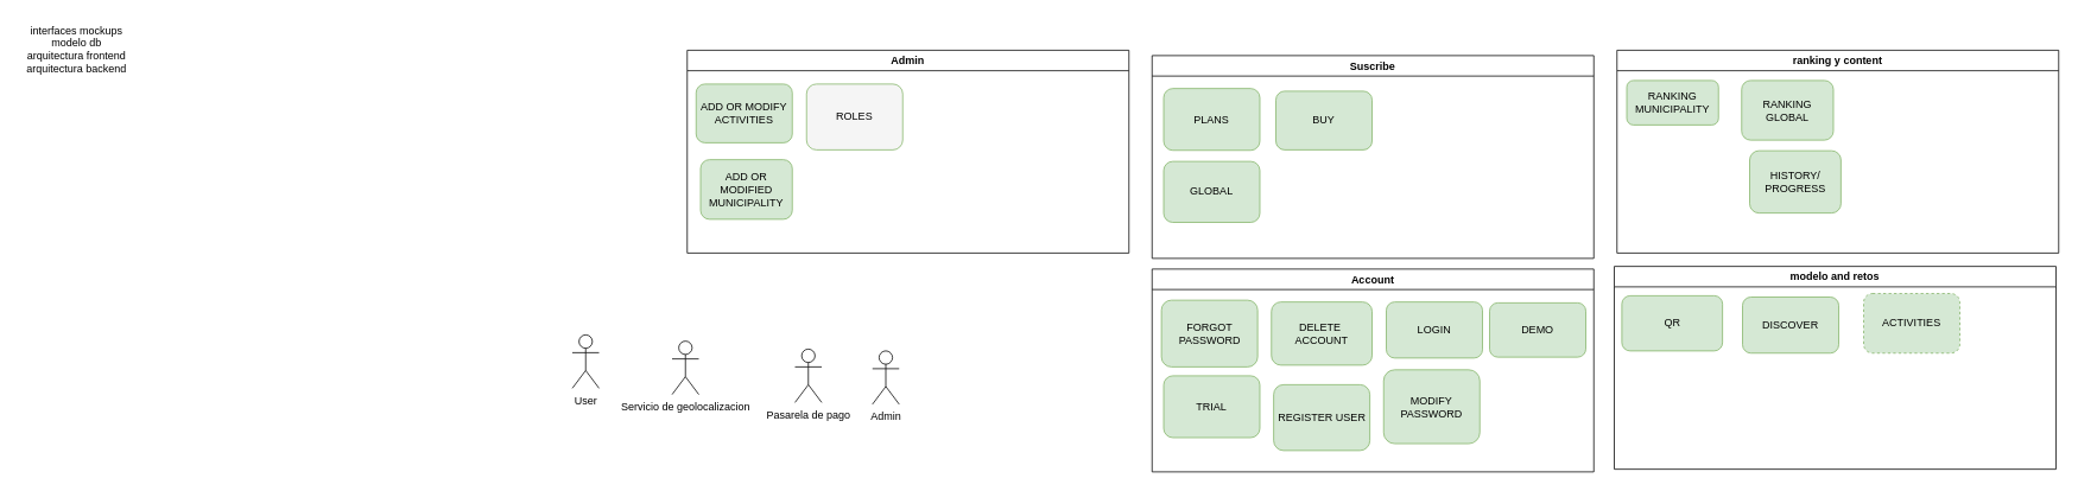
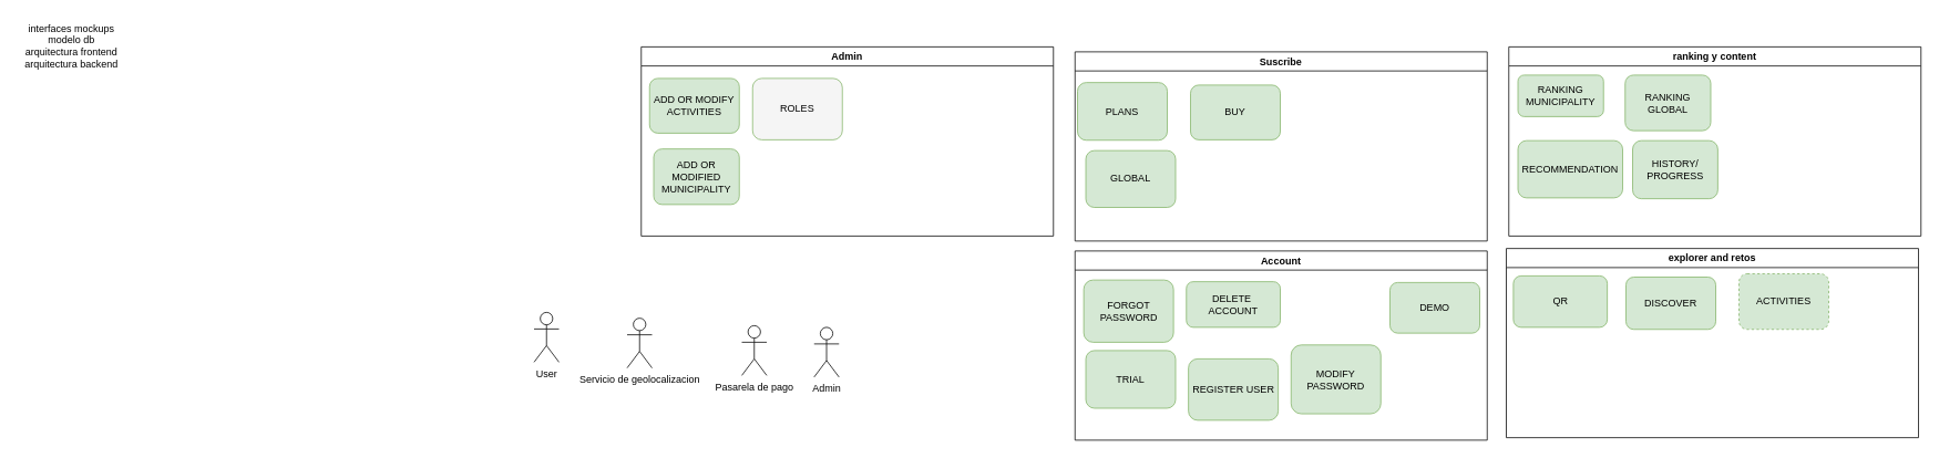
  <mxCell id="0" />
  <mxCell id="1" parent="0" />
  <mxCell id="2" value="Admin" style="shape=umlActor;verticalLabelPosition=bottom;verticalAlign=top;html=1;outlineConnect=0;" parent="1" vertex="1"><mxGeometry x="979" y="394" width="30" height="60" as="geometry" /></mxCell>
  <mxCell id="3" value="User" style="shape=umlActor;verticalLabelPosition=bottom;verticalAlign=top;html=1;outlineConnect=0;" parent="1" vertex="1"><mxGeometry x="642" y="376" width="30" height="60" as="geometry" /></mxCell>
  <mxCell id="4" value="Servicio de geolocalizacion" style="shape=umlActor;verticalLabelPosition=bottom;verticalAlign=top;html=1;outlineConnect=0;" parent="1" vertex="1"><mxGeometry x="754" y="383" width="30" height="60" as="geometry" /></mxCell>
  <mxCell id="5" value="Pasarela de pago" style="shape=umlActor;verticalLabelPosition=bottom;verticalAlign=top;html=1;outlineConnect=0;" parent="1" vertex="1"><mxGeometry x="892" y="392" width="30" height="60" as="geometry" /></mxCell>
  <mxCell id="6" value="ranking y content" style="swimlane;whiteSpace=wrap;html=1;" parent="1" vertex="1"><mxGeometry x="1815" y="56" width="496" height="228" as="geometry" /></mxCell>
  <mxCell id="7" value="RANKING&lt;div&gt;MUNICIPALITY&lt;/div&gt;" style="rounded=1;whiteSpace=wrap;html=1;fillColor=#d5e8d4;strokeColor=#82b366;" parent="6" vertex="1"><mxGeometry x="11" y="34" width="103" height="50" as="geometry" /></mxCell>
+ <mxCell id="8" value="RECOMMENDATION" style="rounded=1;whiteSpace=wrap;html=1;fillColor=#d5e8d4;strokeColor=#82b366;" parent="6" vertex="1"><mxGeometry x="11" y="113" width="126" height="69" as="geometry" /></mxCell>
  <mxCell id="9" value="&lt;div&gt;HISTORY/&lt;/div&gt;PROGRESS" style="rounded=1;whiteSpace=wrap;html=1;fillColor=#d5e8d4;strokeColor=#82b366;" parent="6" vertex="1"><mxGeometry x="149" y="113" width="102.5" height="70" as="geometry" /></mxCell>
  <mxCell id="10" value="RANKING&lt;div&gt;GLOBAL&lt;/div&gt;" style="rounded=1;whiteSpace=wrap;html=1;fillColor=#d5e8d4;strokeColor=#82b366;" parent="6" vertex="1"><mxGeometry x="140" y="34" width="103" height="67" as="geometry" /></mxCell>
- <mxCell id="11" value="modelo and retos" style="swimlane;whiteSpace=wrap;html=1;" parent="1" vertex="1"><mxGeometry x="1812" y="299" width="496" height="228" as="geometry" /></mxCell>
+ <mxCell id="11" value="explorer and retos" style="swimlane;whiteSpace=wrap;html=1;" parent="1" vertex="1"><mxGeometry x="1812" y="299" width="496" height="228" as="geometry" /></mxCell>
  <mxCell id="12" value="QR" style="rounded=1;whiteSpace=wrap;html=1;fillColor=#d5e8d4;strokeColor=#82b366;" parent="11" vertex="1"><mxGeometry x="8.5" y="33" width="113" height="62" as="geometry" /></mxCell>
  <mxCell id="13" value="DISCOVER" style="rounded=1;whiteSpace=wrap;html=1;fillColor=#d5e8d4;strokeColor=#82b366;" parent="11" vertex="1"><mxGeometry x="144" y="34.5" width="108" height="63" as="geometry" /></mxCell>
  <mxCell id="14" value="ACTIVITIES" style="rounded=1;whiteSpace=wrap;html=1;fillColor=#d5e8d4;strokeColor=#82b366;dashed=1;" parent="11" vertex="1"><mxGeometry x="280" y="30.5" width="108" height="67" as="geometry" /></mxCell>
  <mxCell id="15" value="Suscribe" style="swimlane;whiteSpace=wrap;html=1;" parent="1" vertex="1"><mxGeometry x="1293" y="62" width="496" height="228" as="geometry" /></mxCell>
- <mxCell id="16" value="PLANS" style="rounded=1;whiteSpace=wrap;html=1;fillColor=#d5e8d4;strokeColor=#82b366;" parent="15" vertex="1"><mxGeometry x="13" y="37" width="108" height="69.5" as="geometry" /></mxCell>
+ <mxCell id="16" value="PLANS" style="rounded=1;whiteSpace=wrap;html=1;fillColor=#d5e8d4;strokeColor=#82b366;" parent="15" vertex="1"><mxGeometry x="3" y="37" width="108" height="69.5" as="geometry" /></mxCell>
  <mxCell id="17" value="BUY" style="rounded=1;whiteSpace=wrap;html=1;fillColor=#d5e8d4;strokeColor=#82b366;" parent="15" vertex="1"><mxGeometry x="139" y="40" width="108" height="66" as="geometry" /></mxCell>
  <mxCell id="18" value="GLOBAL" style="rounded=1;whiteSpace=wrap;html=1;fillColor=#d5e8d4;strokeColor=#82b366;" parent="15" vertex="1"><mxGeometry x="13" y="119" width="108" height="68.5" as="geometry" /></mxCell>
  <mxCell id="19" value="Account" style="swimlane;whiteSpace=wrap;html=1;startSize=23;" parent="1" vertex="1"><mxGeometry x="1293" y="302" width="496" height="228" as="geometry" /></mxCell>
  <mxCell id="20" value="FORGOT&lt;div&gt;PASSWORD&lt;/div&gt;" style="rounded=1;whiteSpace=wrap;html=1;fillColor=#d5e8d4;strokeColor=#82b366;" parent="19" vertex="1"><mxGeometry x="10.5" y="35" width="108" height="75" as="geometry" /></mxCell>
- <mxCell id="21" value="DELETE&amp;nbsp;&lt;div&gt;ACCOUNT&lt;/div&gt;" style="rounded=1;whiteSpace=wrap;html=1;fillColor=#d5e8d4;strokeColor=#82b366;" parent="19" vertex="1"><mxGeometry x="134" y="37" width="113" height="71" as="geometry" /></mxCell>
- <mxCell id="22" value="LOGIN" style="rounded=1;whiteSpace=wrap;html=1;fillColor=#d5e8d4;strokeColor=#82b366;" parent="19" vertex="1"><mxGeometry x="263" y="37" width="108" height="63" as="geometry" /></mxCell>
+ <mxCell id="21" value="DELETE&amp;nbsp;&lt;div&gt;ACCOUNT&lt;/div&gt;" style="rounded=1;whiteSpace=wrap;html=1;fillColor=#d5e8d4;strokeColor=#82b366;" parent="19" vertex="1"><mxGeometry x="134" y="37" width="113" height="55" as="geometry" /></mxCell>
  <mxCell id="23" value="DEMO" style="rounded=1;whiteSpace=wrap;html=1;fillColor=#d5e8d4;strokeColor=#82b366;" parent="19" vertex="1"><mxGeometry x="379" y="38" width="108" height="61" as="geometry" /></mxCell>
  <mxCell id="24" value="TRIAL" style="rounded=1;whiteSpace=wrap;html=1;fillColor=#d5e8d4;strokeColor=#82b366;" parent="19" vertex="1"><mxGeometry x="13" y="120" width="108" height="69.5" as="geometry" /></mxCell>
  <mxCell id="25" value="REGISTER USER" style="rounded=1;whiteSpace=wrap;html=1;fillColor=#d5e8d4;strokeColor=#82b366;" parent="19" vertex="1"><mxGeometry x="136.5" y="130" width="108" height="74" as="geometry" /></mxCell>
  <mxCell id="26" value="&lt;div&gt;MODIFY&lt;/div&gt;PASSWORD" style="rounded=1;whiteSpace=wrap;html=1;fillColor=#d5e8d4;strokeColor=#82b366;" parent="19" vertex="1"><mxGeometry x="260" y="113.25" width="108" height="83" as="geometry" /></mxCell>
  <mxCell id="27" value="Admin" style="swimlane;whiteSpace=wrap;html=1;startSize=23;" parent="1" vertex="1"><mxGeometry x="771" y="56" width="496" height="228" as="geometry" /></mxCell>
  <mxCell id="28" value="ADD OR MODIFY ACTIVITIES" style="rounded=1;whiteSpace=wrap;html=1;fillColor=#d5e8d4;strokeColor=#82b366;" parent="27" vertex="1"><mxGeometry x="10" y="38" width="108" height="66" as="geometry" /></mxCell>
  <mxCell id="29" value="&lt;div&gt;ADD OR MODIFIED MUNICIPALITY&lt;/div&gt;" style="rounded=1;whiteSpace=wrap;html=1;fillColor=#d5e8d4;strokeColor=#82b366;" parent="27" vertex="1"><mxGeometry x="15" y="123" width="103" height="67" as="geometry" /></mxCell>
  <mxCell id="30" value="ROLES" style="rounded=1;whiteSpace=wrap;html=1;fillColor=#f5f5f5;strokeColor=#82b366;" parent="27" vertex="1"><mxGeometry x="134" y="38" width="108" height="74" as="geometry" /></mxCell>
  <mxCell id="31" value="&lt;div&gt;interfaces mockups&lt;/div&gt;&lt;div&gt;&lt;span style=&quot;color: rgb(0, 0, 0);&quot;&gt;modelo db&lt;/span&gt;&lt;/div&gt;&lt;div&gt;&lt;span style=&quot;color: rgb(0, 0, 0);&quot;&gt;arquitectura frontend&lt;/span&gt;&lt;/div&gt;&lt;div&gt;arquitectura backend&lt;/div&gt;" style="text;html=1;align=center;verticalAlign=middle;resizable=0;points=[];autosize=1;strokeColor=none;fillColor=none;" parent="1" vertex="1"><mxGeometry x="20" y="20" width="130" height="70" as="geometry" /></mxCell>
